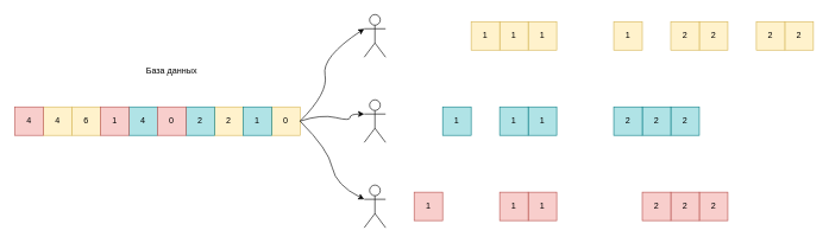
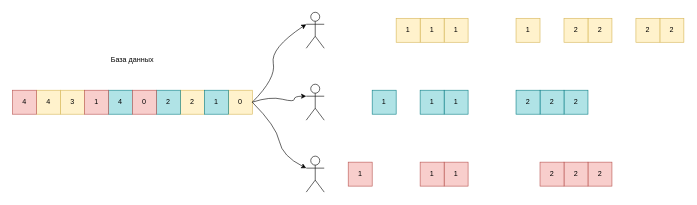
  <mxCell id="0" />
  <mxCell id="1" parent="0" />
  <mxCell id="2" value="1" style="rounded=0;whiteSpace=wrap;html=1;fillColor=#fff2cc;strokeColor=#d6b656;" parent="1" vertex="1"><mxGeometry x="860" y="30" width="40" height="40" as="geometry" /></mxCell>
  <mxCell id="3" value="1" style="rounded=0;whiteSpace=wrap;html=1;fillColor=#b0e3e6;strokeColor=#0e8088;" parent="1" vertex="1"><mxGeometry x="740" y="150" width="40" height="40" as="geometry" /></mxCell>
  <mxCell id="4" value="" style="shape=umlActor;verticalLabelPosition=bottom;verticalAlign=top;html=1;outlineConnect=0;" parent="1" vertex="1"><mxGeometry x="510" y="20" width="30" height="60" as="geometry" /></mxCell>
  <mxCell id="5" value="" style="shape=umlActor;verticalLabelPosition=bottom;verticalAlign=top;html=1;outlineConnect=0;" parent="1" vertex="1"><mxGeometry x="510" y="140" width="30" height="60" as="geometry" /></mxCell>
  <mxCell id="6" value="" style="shape=umlActor;verticalLabelPosition=bottom;verticalAlign=top;html=1;outlineConnect=0;" parent="1" vertex="1"><mxGeometry x="510" y="260" width="30" height="60" as="geometry" /></mxCell>
  <mxCell id="7" value="1" style="rounded=0;whiteSpace=wrap;html=1;fillColor=#f8cecc;strokeColor=#b85450;" parent="1" vertex="1"><mxGeometry x="740" y="270" width="40" height="40" as="geometry" /></mxCell>
  <mxCell id="8" value="1" style="rounded=0;whiteSpace=wrap;html=1;fillColor=#f8cecc;strokeColor=#b85450;" parent="1" vertex="1"><mxGeometry x="700" y="270" width="40" height="40" as="geometry" /></mxCell>
  <mxCell id="9" value="1" style="rounded=0;whiteSpace=wrap;html=1;fillColor=#fff2cc;strokeColor=#d6b656;" parent="1" vertex="1"><mxGeometry x="740" y="30" width="40" height="40" as="geometry" /></mxCell>
  <mxCell id="10" value="1" style="rounded=0;whiteSpace=wrap;html=1;fillColor=#b0e3e6;strokeColor=#0e8088;" parent="1" vertex="1"><mxGeometry x="700" y="150" width="40" height="40" as="geometry" /></mxCell>
  <mxCell id="11" value="1" style="rounded=0;whiteSpace=wrap;html=1;fillColor=#b0e3e6;strokeColor=#0e8088;" parent="1" vertex="1"><mxGeometry x="620" y="150" width="40" height="40" as="geometry" /></mxCell>
  <mxCell id="12" value="1" style="rounded=0;whiteSpace=wrap;html=1;fillColor=#fff2cc;strokeColor=#d6b656;" parent="1" vertex="1"><mxGeometry x="700" y="30" width="40" height="40" as="geometry" /></mxCell>
  <mxCell id="13" value="1" style="rounded=0;whiteSpace=wrap;html=1;fillColor=#fff2cc;strokeColor=#d6b656;" parent="1" vertex="1"><mxGeometry x="660" y="30" width="40" height="40" as="geometry" /></mxCell>
  <mxCell id="14" value="1" style="rounded=0;whiteSpace=wrap;html=1;fillColor=#f8cecc;strokeColor=#b85450;" parent="1" vertex="1"><mxGeometry x="580" y="270" width="40" height="40" as="geometry" /></mxCell>
  <mxCell id="15" value="0" style="rounded=0;whiteSpace=wrap;html=1;fillColor=#fff2cc;strokeColor=#d6b656;" parent="1" vertex="1"><mxGeometry x="380" y="150" width="40" height="40" as="geometry" /></mxCell>
  <mxCell id="16" value="2" style="rounded=0;whiteSpace=wrap;html=1;fillColor=#fff2cc;strokeColor=#d6b656;" parent="1" vertex="1"><mxGeometry x="300" y="150" width="40" height="40" as="geometry" /></mxCell>
- <mxCell id="17" value="6" style="rounded=0;whiteSpace=wrap;html=1;fillColor=#fff2cc;strokeColor=#d6b656;" parent="1" vertex="1"><mxGeometry x="100" y="150" width="40" height="40" as="geometry" /></mxCell>
+ <mxCell id="17" value="3" style="rounded=0;whiteSpace=wrap;html=1;fillColor=#fff2cc;strokeColor=#d6b656;" parent="1" vertex="1"><mxGeometry x="100" y="150" width="40" height="40" as="geometry" /></mxCell>
  <mxCell id="18" value="4" style="rounded=0;whiteSpace=wrap;html=1;fillColor=#fff2cc;strokeColor=#d6b656;" parent="1" vertex="1"><mxGeometry x="60" y="150" width="40" height="40" as="geometry" /></mxCell>
  <mxCell id="19" value="1" style="rounded=0;whiteSpace=wrap;html=1;fillColor=#b0e3e6;strokeColor=#0e8088;" parent="1" vertex="1"><mxGeometry x="340" y="150" width="40" height="40" as="geometry" /></mxCell>
  <mxCell id="20" value="2" style="rounded=0;whiteSpace=wrap;html=1;fillColor=#b0e3e6;strokeColor=#0e8088;" parent="1" vertex="1"><mxGeometry x="260" y="150" width="40" height="40" as="geometry" /></mxCell>
  <mxCell id="21" value="4" style="rounded=0;whiteSpace=wrap;html=1;fillColor=#b0e3e6;strokeColor=#0e8088;" parent="1" vertex="1"><mxGeometry x="180" y="150" width="40" height="40" as="geometry" /></mxCell>
  <mxCell id="22" value="0" style="rounded=0;whiteSpace=wrap;html=1;fillColor=#f8cecc;strokeColor=#b85450;" parent="1" vertex="1"><mxGeometry x="220" y="150" width="40" height="40" as="geometry" /></mxCell>
  <mxCell id="23" value="1" style="rounded=0;whiteSpace=wrap;html=1;fillColor=#f8cecc;strokeColor=#b85450;" parent="1" vertex="1"><mxGeometry x="140" y="150" width="40" height="40" as="geometry" /></mxCell>
  <mxCell id="24" value="4" style="rounded=0;whiteSpace=wrap;html=1;fillColor=#f8cecc;strokeColor=#b85450;" parent="1" vertex="1"><mxGeometry x="20" y="150" width="40" height="40" as="geometry" /></mxCell>
  <mxCell id="25" value="" style="curved=1;endArrow=none;html=1;exitX=0;exitY=0.333;exitDx=0;exitDy=0;entryX=1;entryY=0.5;entryDx=0;entryDy=0;exitPerimeter=0;startArrow=classic;startFill=1;endFill=0;" parent="1" source="6" target="15" edge="1"><mxGeometry width="50" height="50" relative="1" as="geometry"><mxPoint x="900" y="330" as="sourcePoint" /><mxPoint x="950" y="280" as="targetPoint" /><Array as="points"><mxPoint x="470" y="260" /><mxPoint y="210" x="460" /></Array></mxGeometry></mxCell>
  <mxCell id="26" value="" style="curved=1;endArrow=classic;html=1;exitX=1;exitY=0.5;exitDx=0;exitDy=0;entryX=0;entryY=0.333;entryDx=0;entryDy=0;entryPerimeter=0;" parent="1" source="15" target="5" edge="1"><mxGeometry width="50" height="50" relative="1" as="geometry"><mxPoint x="790" y="300" as="sourcePoint" /><mxPoint x="910" y="180" as="targetPoint" /><Array as="points"><mxPoint x="450" y="160" /><mxPoint x="490" y="170" /><mxPoint x="490" y="160" /></Array></mxGeometry></mxCell>
  <mxCell id="27" value="" style="curved=1;endArrow=classic;html=1;exitX=1;exitY=0.5;exitDx=0;exitDy=0;entryX=0;entryY=0.333;entryDx=0;entryDy=0;entryPerimeter=0;" parent="1" source="15" target="4" edge="1"><mxGeometry width="50" height="50" relative="1" as="geometry"><mxPoint x="750" y="180" as="sourcePoint" /><mxPoint x="910" y="180" as="targetPoint" /><Array as="points"><mxPoint y="130" x="460" /><mxPoint x="450" y="80" /></Array></mxGeometry></mxCell>
- <mxCell id="28" value="База данных" style="text;html=1;strokeColor=none;fillColor=none;align=center;verticalAlign=middle;whiteSpace=wrap;rounded=0;" parent="1" vertex="1"><mxGeometry x="120" y="90" width="240" height="20" as="geometry" /></mxCell>
+ <mxCell id="28" value="База данных" style="text;html=1;strokeColor=none;fillColor=none;align=center;verticalAlign=middle;whiteSpace=wrap;rounded=0;" parent="1" vertex="1"><mxGeometry x="100" y="90" width="240" height="20" as="geometry" /></mxCell>
  <mxCell id="29" value="2" style="rounded=0;whiteSpace=wrap;html=1;fillColor=#f8cecc;strokeColor=#b85450;" vertex="1" parent="1"><mxGeometry x="980" y="270" width="40" height="40" as="geometry" /></mxCell>
  <mxCell id="30" value="2" style="rounded=0;whiteSpace=wrap;html=1;fillColor=#f8cecc;strokeColor=#b85450;" vertex="1" parent="1"><mxGeometry x="940" y="270" width="40" height="40" as="geometry" /></mxCell>
  <mxCell id="31" value="2" style="rounded=0;whiteSpace=wrap;html=1;fillColor=#f8cecc;strokeColor=#b85450;" vertex="1" parent="1"><mxGeometry x="900" y="270" width="40" height="40" as="geometry" /></mxCell>
  <mxCell id="32" value="2" style="rounded=0;whiteSpace=wrap;html=1;fillColor=#b0e3e6;strokeColor=#0e8088;" vertex="1" parent="1"><mxGeometry x="940" y="150" width="40" height="40" as="geometry" /></mxCell>
  <mxCell id="33" value="2" style="rounded=0;whiteSpace=wrap;html=1;fillColor=#b0e3e6;strokeColor=#0e8088;" vertex="1" parent="1"><mxGeometry x="900" y="150" width="40" height="40" as="geometry" /></mxCell>
  <mxCell id="34" value="2" style="rounded=0;whiteSpace=wrap;html=1;fillColor=#b0e3e6;strokeColor=#0e8088;" vertex="1" parent="1"><mxGeometry x="860" y="150" width="40" height="40" as="geometry" /></mxCell>
  <mxCell id="35" value="2" style="rounded=0;whiteSpace=wrap;html=1;fillColor=#fff2cc;strokeColor=#d6b656;" vertex="1" parent="1"><mxGeometry x="1100" y="30" width="40" height="40" as="geometry" /></mxCell>
  <mxCell id="36" value="2" style="rounded=0;whiteSpace=wrap;html=1;fillColor=#fff2cc;strokeColor=#d6b656;" vertex="1" parent="1"><mxGeometry x="1060" y="30" width="40" height="40" as="geometry" /></mxCell>
  <mxCell id="37" value="2" style="rounded=0;whiteSpace=wrap;html=1;fillColor=#fff2cc;strokeColor=#d6b656;" vertex="1" parent="1"><mxGeometry x="980" y="30" width="40" height="40" as="geometry" /></mxCell>
  <mxCell id="38" value="2" style="rounded=0;whiteSpace=wrap;html=1;fillColor=#fff2cc;strokeColor=#d6b656;" vertex="1" parent="1"><mxGeometry x="940" y="30" width="40" height="40" as="geometry" /></mxCell>
